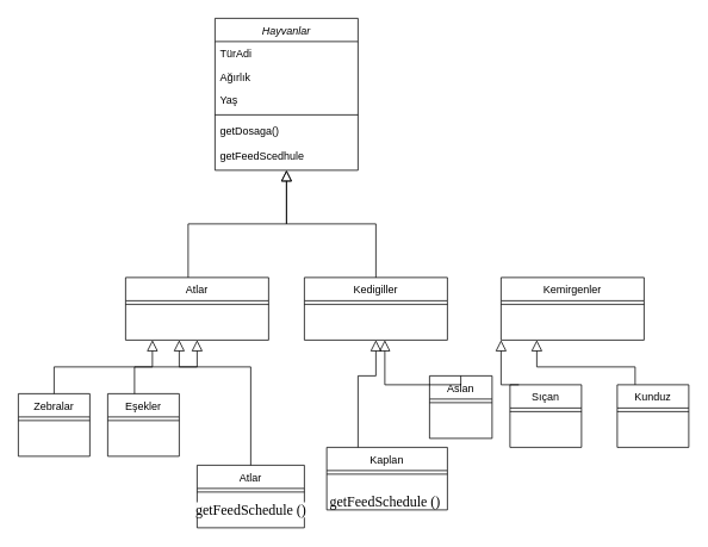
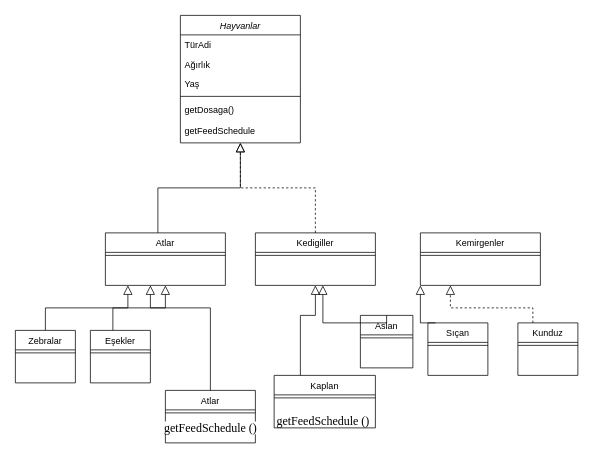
  <mxCell id="0" />
  <mxCell id="1" parent="0" />
  <mxCell id="2" value="Hayvanlar" style="swimlane;fontStyle=2;align=center;verticalAlign=top;childLayout=stackLayout;horizontal=1;startSize=26;horizontalStack=0;resizeParent=1;resizeLast=0;collapsible=1;marginBottom=0;rounded=0;shadow=0;strokeWidth=1;" parent="1" vertex="1"><mxGeometry x="240" y="20" width="160" height="170" as="geometry"><mxRectangle x="230" y="140" width="160" height="26" as="alternateBounds" /></mxGeometry></mxCell>
  <mxCell id="3" value="TürAdi" style="text;align=left;verticalAlign=top;spacingLeft=4;spacingRight=4;overflow=hidden;rotatable=0;points=[[0,0.5],[1,0.5]];portConstraint=eastwest;" parent="2" vertex="1"><mxGeometry y="26" width="160" height="26" as="geometry" /></mxCell>
  <mxCell id="4" value="Ağırlık" style="text;align=left;verticalAlign=top;spacingLeft=4;spacingRight=4;overflow=hidden;rotatable=0;points=[[0,0.5],[1,0.5]];portConstraint=eastwest;rounded=0;shadow=0;html=0;" parent="2" vertex="1"><mxGeometry y="52" width="160" height="26" as="geometry" /></mxCell>
  <mxCell id="5" value="Yaş" style="text;align=left;verticalAlign=top;spacingLeft=4;spacingRight=4;overflow=hidden;rotatable=0;points=[[0,0.5],[1,0.5]];portConstraint=eastwest;rounded=0;shadow=0;html=0;" parent="2" vertex="1"><mxGeometry y="78" width="160" height="26" as="geometry" /></mxCell>
  <mxCell id="6" value="" style="line;html=1;strokeWidth=1;align=left;verticalAlign=middle;spacingTop=-1;spacingLeft=3;spacingRight=3;rotatable=0;labelPosition=right;points=[];portConstraint=eastwest;" parent="2" vertex="1"><mxGeometry y="104" width="160" height="8" as="geometry" /></mxCell>
- <mxCell id="7" value="getDosaga()&#10;&#10;getFeedScedhule" style="text;align=left;verticalAlign=top;spacingLeft=4;spacingRight=4;overflow=hidden;rotatable=0;points=[[0,0.5],[1,0.5]];portConstraint=eastwest;" parent="2" vertex="1"><mxGeometry y="112" width="160" height="58" as="geometry" /></mxCell>
+ <mxCell id="7" value="getDosaga()&#10;&#10;getFeedSchedule" style="text;align=left;verticalAlign=top;spacingLeft=4;spacingRight=4;overflow=hidden;rotatable=0;points=[[0,0.5],[1,0.5]];portConstraint=eastwest;" parent="2" vertex="1"><mxGeometry y="112" width="160" height="58" as="geometry" /></mxCell>
  <mxCell id="8" value="" style="endArrow=block;endSize=10;endFill=0;shadow=0;strokeWidth=1;rounded=0;edgeStyle=elbowEdgeStyle;elbow=vertical;" parent="1" target="2" edge="1"><mxGeometry width="160" relative="1" as="geometry"><mxPoint x="210" y="310" as="sourcePoint" /><mxPoint x="210" y="153" as="targetPoint" /></mxGeometry></mxCell>
  <mxCell id="9" value="Kedigiller" style="swimlane;fontStyle=0;align=center;verticalAlign=top;childLayout=stackLayout;horizontal=1;startSize=26;horizontalStack=0;resizeParent=1;resizeLast=0;collapsible=1;marginBottom=0;rounded=0;shadow=0;strokeWidth=1;" parent="1" vertex="1"><mxGeometry x="340" y="310" width="160" height="70" as="geometry"><mxRectangle x="340" y="380" width="170" height="26" as="alternateBounds" /></mxGeometry></mxCell>
  <mxCell id="10" value="" style="line;html=1;strokeWidth=1;align=left;verticalAlign=middle;spacingTop=-1;spacingLeft=3;spacingRight=3;rotatable=0;labelPosition=right;points=[];portConstraint=eastwest;" parent="9" vertex="1"><mxGeometry y="26" width="160" height="8" as="geometry" /></mxCell>
- <mxCell id="11" value="" style="endArrow=block;endSize=10;endFill=0;shadow=0;strokeWidth=1;rounded=0;edgeStyle=elbowEdgeStyle;elbow=vertical;" parent="1" source="9" target="2" edge="1"><mxGeometry width="160" relative="1" as="geometry"><mxPoint x="220" y="323" as="sourcePoint" /><mxPoint x="320" y="221" as="targetPoint" /></mxGeometry></mxCell>
+ <mxCell id="11" value="" style="endArrow=block;endSize=10;endFill=0;shadow=0;strokeWidth=1;rounded=0;edgeStyle=elbowEdgeStyle;elbow=vertical;dashed=1;" parent="1" source="9" target="2" edge="1"><mxGeometry width="160" relative="1" as="geometry"><mxPoint x="220" y="323" as="sourcePoint" /><mxPoint x="320" y="221" as="targetPoint" /></mxGeometry></mxCell>
  <mxCell id="12" value="Kemirgenler" style="swimlane;fontStyle=0;align=center;verticalAlign=top;childLayout=stackLayout;horizontal=1;startSize=26;horizontalStack=0;resizeParent=1;resizeLast=0;collapsible=1;marginBottom=0;rounded=0;shadow=0;strokeWidth=1;" vertex="1" parent="1"><mxGeometry x="560" y="310" width="160" height="70" as="geometry"><mxRectangle x="340" y="380" width="170" height="26" as="alternateBounds" /></mxGeometry></mxCell>
  <mxCell id="13" value="" style="line;html=1;strokeWidth=1;align=left;verticalAlign=middle;spacingTop=-1;spacingLeft=3;spacingRight=3;rotatable=0;labelPosition=right;points=[];portConstraint=eastwest;" vertex="1" parent="12"><mxGeometry y="26" width="160" height="8" as="geometry" /></mxCell>
  <mxCell id="14" value="Atlar" style="swimlane;fontStyle=0;align=center;verticalAlign=top;childLayout=stackLayout;horizontal=1;startSize=26;horizontalStack=0;resizeParent=1;resizeLast=0;collapsible=1;marginBottom=0;rounded=0;shadow=0;strokeWidth=1;" vertex="1" parent="1"><mxGeometry x="140" y="310" width="160" height="70" as="geometry"><mxRectangle x="340" y="380" width="170" height="26" as="alternateBounds" /></mxGeometry></mxCell>
  <mxCell id="15" value="" style="line;html=1;strokeWidth=1;align=left;verticalAlign=middle;spacingTop=-1;spacingLeft=3;spacingRight=3;rotatable=0;labelPosition=right;points=[];portConstraint=eastwest;" vertex="1" parent="14"><mxGeometry y="26" width="160" height="8" as="geometry" /></mxCell>
  <mxCell id="16" value="Zebralar" style="swimlane;fontStyle=0;align=center;verticalAlign=top;childLayout=stackLayout;horizontal=1;startSize=26;horizontalStack=0;resizeParent=1;resizeLast=0;collapsible=1;marginBottom=0;rounded=0;shadow=0;strokeWidth=1;" vertex="1" parent="1"><mxGeometry x="20" y="440" width="80" height="70" as="geometry"><mxRectangle x="340" y="380" width="170" height="26" as="alternateBounds" /></mxGeometry></mxCell>
  <mxCell id="17" value="" style="line;html=1;strokeWidth=1;align=left;verticalAlign=middle;spacingTop=-1;spacingLeft=3;spacingRight=3;rotatable=0;labelPosition=right;points=[];portConstraint=eastwest;" vertex="1" parent="16"><mxGeometry y="26" width="80" height="8" as="geometry" /></mxCell>
  <mxCell id="18" value="Eşekler" style="swimlane;fontStyle=0;align=center;verticalAlign=top;childLayout=stackLayout;horizontal=1;startSize=26;horizontalStack=0;resizeParent=1;resizeLast=0;collapsible=1;marginBottom=0;rounded=0;shadow=0;strokeWidth=1;" vertex="1" parent="1"><mxGeometry x="120" y="440" width="80" height="70" as="geometry"><mxRectangle x="340" y="380" width="170" height="26" as="alternateBounds" /></mxGeometry></mxCell>
  <mxCell id="19" value="" style="line;html=1;strokeWidth=1;align=left;verticalAlign=middle;spacingTop=-1;spacingLeft=3;spacingRight=3;rotatable=0;labelPosition=right;points=[];portConstraint=eastwest;" vertex="1" parent="18"><mxGeometry y="26" width="80" height="8" as="geometry" /></mxCell>
  <mxCell id="20" value="Atlar" style="swimlane;fontStyle=0;align=center;verticalAlign=top;childLayout=stackLayout;horizontal=1;startSize=26;horizontalStack=0;resizeParent=1;resizeLast=0;collapsible=1;marginBottom=0;rounded=0;shadow=0;strokeWidth=1;" vertex="1" parent="1"><mxGeometry x="220" y="520" width="120" height="70" as="geometry"><mxRectangle x="340" y="380" width="170" height="26" as="alternateBounds" /></mxGeometry></mxCell>
  <mxCell id="21" value="" style="line;html=1;strokeWidth=1;align=left;verticalAlign=middle;spacingTop=-1;spacingLeft=3;spacingRight=3;rotatable=0;labelPosition=right;points=[];portConstraint=eastwest;" vertex="1" parent="20"><mxGeometry y="26" width="120" height="8" as="geometry" /></mxCell>
  <mxCell id="22" value="" style="endArrow=block;endSize=10;endFill=0;shadow=0;strokeWidth=1;rounded=0;edgeStyle=elbowEdgeStyle;elbow=vertical;" edge="1" parent="1" source="20"><mxGeometry width="160" relative="1" as="geometry"><mxPoint x="230" y="370" as="sourcePoint" /><mxPoint x="200" y="380" as="targetPoint" /><Array as="points"><mxPoint x="200" y="410" /><mxPoint x="210" y="400" /></Array></mxGeometry></mxCell>
  <mxCell id="23" value="" style="endArrow=block;endSize=10;endFill=0;shadow=0;strokeWidth=1;rounded=0;edgeStyle=elbowEdgeStyle;elbow=vertical;" edge="1" parent="1" source="18"><mxGeometry width="160" relative="1" as="geometry"><mxPoint x="270" y="450" as="sourcePoint" /><mxPoint x="170" y="380" as="targetPoint" /><Array as="points"><mxPoint x="150" y="410" /><mxPoint x="210" y="420" /><mxPoint x="220" y="410" /></Array></mxGeometry></mxCell>
  <mxCell id="24" value="" style="endArrow=block;endSize=10;endFill=0;shadow=0;strokeWidth=1;rounded=0;edgeStyle=elbowEdgeStyle;elbow=vertical;entryX=0.5;entryY=1;entryDx=0;entryDy=0;exitX=0.5;exitY=0;exitDx=0;exitDy=0;" edge="1" parent="1" source="16" target="14"><mxGeometry width="160" relative="1" as="geometry"><mxPoint x="280" y="460" as="sourcePoint" /><mxPoint x="220" y="400" as="targetPoint" /><Array as="points"><mxPoint x="220" y="410" /><mxPoint x="220" y="430" /><mxPoint x="230" y="420" /></Array></mxGeometry></mxCell>
  <mxCell id="25" value="Kaplan" style="swimlane;fontStyle=0;align=center;verticalAlign=top;childLayout=stackLayout;horizontal=1;startSize=26;horizontalStack=0;resizeParent=1;resizeLast=0;collapsible=1;marginBottom=0;rounded=0;shadow=0;strokeWidth=1;" vertex="1" parent="1"><mxGeometry x="365" y="500" width="135" height="70" as="geometry"><mxRectangle x="340" y="380" width="170" height="26" as="alternateBounds" /></mxGeometry></mxCell>
  <mxCell id="26" value="" style="line;html=1;strokeWidth=1;align=left;verticalAlign=middle;spacingTop=-1;spacingLeft=3;spacingRight=3;rotatable=0;labelPosition=right;points=[];portConstraint=eastwest;" vertex="1" parent="25"><mxGeometry y="26" width="135" height="8" as="geometry" /></mxCell>
  <mxCell id="27" value="Aslan" style="swimlane;fontStyle=0;align=center;verticalAlign=top;childLayout=stackLayout;horizontal=1;startSize=26;horizontalStack=0;resizeParent=1;resizeLast=0;collapsible=1;marginBottom=0;rounded=0;shadow=0;strokeWidth=1;" vertex="1" parent="1"><mxGeometry x="480" y="420" width="70" height="70" as="geometry"><mxRectangle x="340" y="380" width="170" height="26" as="alternateBounds" /></mxGeometry></mxCell>
  <mxCell id="28" value="" style="line;html=1;strokeWidth=1;align=left;verticalAlign=middle;spacingTop=-1;spacingLeft=3;spacingRight=3;rotatable=0;labelPosition=right;points=[];portConstraint=eastwest;" vertex="1" parent="27"><mxGeometry y="26" width="70" height="8" as="geometry" /></mxCell>
  <mxCell id="29" value="Sıçan" style="swimlane;fontStyle=0;align=center;verticalAlign=top;childLayout=stackLayout;horizontal=1;startSize=26;horizontalStack=0;resizeParent=1;resizeLast=0;collapsible=1;marginBottom=0;rounded=0;shadow=0;strokeWidth=1;" vertex="1" parent="1"><mxGeometry x="570" y="430" width="80" height="70" as="geometry"><mxRectangle x="340" y="380" width="170" height="26" as="alternateBounds" /></mxGeometry></mxCell>
  <mxCell id="30" value="" style="line;html=1;strokeWidth=1;align=left;verticalAlign=middle;spacingTop=-1;spacingLeft=3;spacingRight=3;rotatable=0;labelPosition=right;points=[];portConstraint=eastwest;" vertex="1" parent="29"><mxGeometry y="26" width="80" height="8" as="geometry" /></mxCell>
  <mxCell id="31" value="" style="endArrow=block;endSize=10;endFill=0;shadow=0;strokeWidth=1;rounded=0;edgeStyle=elbowEdgeStyle;elbow=vertical;entryX=0.5;entryY=1;entryDx=0;entryDy=0;" edge="1" parent="1" target="9"><mxGeometry width="160" relative="1" as="geometry"><mxPoint x="400" y="500" as="sourcePoint" /><mxPoint x="210" y="390" as="targetPoint" /><Array as="points"><mxPoint x="210" y="420" /><mxPoint x="220" y="410" /></Array></mxGeometry></mxCell>
  <mxCell id="32" value="Kunduz" style="swimlane;fontStyle=0;align=center;verticalAlign=top;childLayout=stackLayout;horizontal=1;startSize=26;horizontalStack=0;resizeParent=1;resizeLast=0;collapsible=1;marginBottom=0;rounded=0;shadow=0;strokeWidth=1;" vertex="1" parent="1"><mxGeometry x="690" y="430" width="80" height="70" as="geometry"><mxRectangle x="340" y="380" width="170" height="26" as="alternateBounds" /></mxGeometry></mxCell>
  <mxCell id="33" value="" style="line;html=1;strokeWidth=1;align=left;verticalAlign=middle;spacingTop=-1;spacingLeft=3;spacingRight=3;rotatable=0;labelPosition=right;points=[];portConstraint=eastwest;" vertex="1" parent="32"><mxGeometry y="26" width="80" height="8" as="geometry" /></mxCell>
  <mxCell id="34" value="" style="endArrow=block;endSize=10;endFill=0;shadow=0;strokeWidth=1;rounded=0;edgeStyle=elbowEdgeStyle;elbow=vertical;exitX=0.5;exitY=0;exitDx=0;exitDy=0;" edge="1" parent="1" source="27"><mxGeometry width="160" relative="1" as="geometry"><mxPoint x="360" y="440" as="sourcePoint" /><mxPoint x="430" y="380" as="targetPoint" /><Array as="points"><mxPoint x="220" y="430" /><mxPoint x="230" y="420" /></Array></mxGeometry></mxCell>
  <mxCell id="35" value="" style="endArrow=block;endSize=10;endFill=0;shadow=0;strokeWidth=1;rounded=0;edgeStyle=elbowEdgeStyle;elbow=vertical;exitX=0.5;exitY=0;exitDx=0;exitDy=0;entryX=0;entryY=1;entryDx=0;entryDy=0;" edge="1" parent="1" target="12"><mxGeometry width="160" relative="1" as="geometry"><mxPoint x="580" y="430" as="sourcePoint" /><mxPoint x="550" y="380" as="targetPoint" /><Array as="points"><mxPoint x="340" y="430" /><mxPoint x="350" y="420" /></Array></mxGeometry></mxCell>
- <mxCell id="36" value="" style="endArrow=block;endSize=10;endFill=0;shadow=0;strokeWidth=1;rounded=0;edgeStyle=elbowEdgeStyle;elbow=vertical;exitX=0.25;exitY=0;exitDx=0;exitDy=0;entryX=0.25;entryY=1;entryDx=0;entryDy=0;" edge="1" parent="1" source="32" target="12"><mxGeometry width="160" relative="1" as="geometry"><mxPoint x="590" y="440" as="sourcePoint" /><mxPoint x="570" y="390" as="targetPoint" /><Array as="points"><mxPoint x="610" y="410" /><mxPoint x="350" y="440" /><mxPoint x="360" y="430" /></Array></mxGeometry></mxCell>
+ <mxCell id="36" value="" style="endArrow=block;endSize=10;endFill=0;shadow=0;strokeWidth=1;rounded=0;edgeStyle=elbowEdgeStyle;elbow=vertical;exitX=0.25;exitY=0;exitDx=0;exitDy=0;entryX=0.25;entryY=1;entryDx=0;entryDy=0;dashed=1;" edge="1" parent="1" source="32" target="12"><mxGeometry width="160" relative="1" as="geometry"><mxPoint x="590" y="440" as="sourcePoint" /><mxPoint x="570" y="390" as="targetPoint" /><Array as="points"><mxPoint x="610" y="410" /><mxPoint x="350" y="440" /><mxPoint x="360" y="430" /></Array></mxGeometry></mxCell>
  <mxCell id="37" value="&lt;span style=&quot;font-family: &amp;#34;pt serif&amp;#34; , serif ; font-size: 16px ; text-align: left ; background-color: rgb(255 , 255 , 255)&quot;&gt;getFeedSchedule ()&lt;/span&gt;" style="text;html=1;align=center;verticalAlign=middle;resizable=0;points=[];autosize=1;strokeColor=none;fillColor=none;" vertex="1" parent="1"><mxGeometry x="210" y="560" width="140" height="20" as="geometry" /></mxCell>
  <mxCell id="38" value="&lt;span style=&quot;font-family: &amp;#34;pt serif&amp;#34; , serif ; font-size: 16px ; text-align: left ; background-color: rgb(255 , 255 , 255)&quot;&gt;getFeedSchedule ()&lt;/span&gt;" style="text;html=1;align=center;verticalAlign=middle;resizable=0;points=[];autosize=1;strokeColor=none;fillColor=none;" vertex="1" parent="1"><mxGeometry x="360" y="550" width="140" height="20" as="geometry" /></mxCell>
